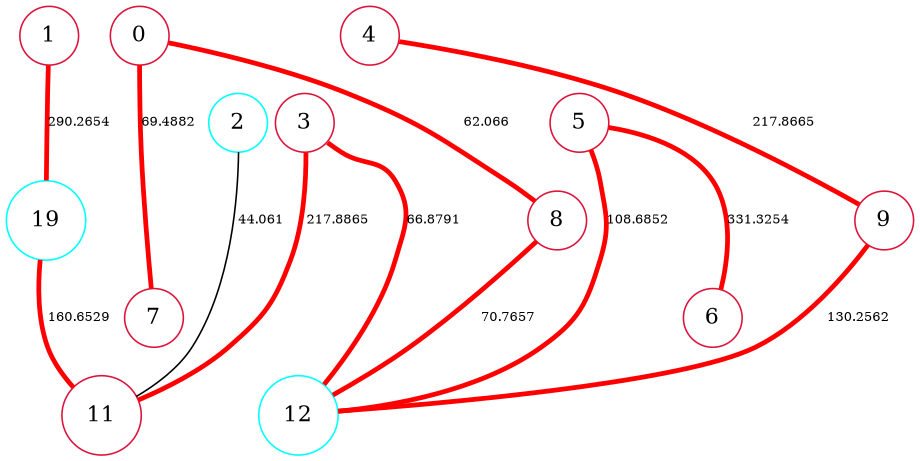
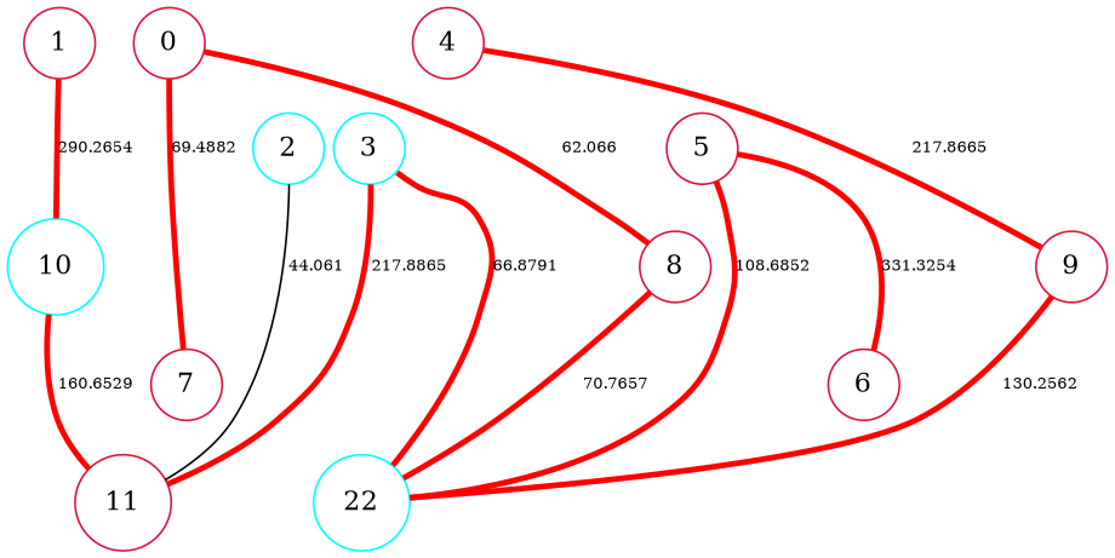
  graph {
    node [color=crimson shape=circle]
    edge [color=red fontsize=8 penwidth=3]
    n1 [label=0 width=0.05]
    n2 [label=7 width=0.05]
    n3 [label=8 width=0.05]
-   n4 [color=aqua label=12 width=0.05]
+   n4 [color=aqua label=22 width=0.05]
    n5 [label=1 width=0.05]
-   n6 [color=aqua label=19 width=0.05]
+   n6 [color=aqua label=10 width=0.05]
    n7 [label=11 width=0.05]
    n8 [color=aqua label=2 width=0.05]
-   n9 [label=3 width=0.05]
+   n9 [color=aqua label=3 width=0.05]
    n10 [label=4 width=0.05]
    n11 [label=9 width=0.05]
    n12 [label=5 width=0.05]
    n13 [label=6 width=0.05]
    n1 -- n2 [label=69.4882 weight=-68488]
    n1 -- n3 [label=62.066 weight=-61066]
    n3 -- n4 [label=70.7657 weight=-69765]
    n5 -- n6 [label=290.2654 weight=-289265]
    n6 -- n7 [label=160.6529 weight=-159652]
    n8 -- n7 [label=44.061 weight=-43061 color="" penwidth=""]
    n9 -- n4 [label=66.8791 weight=-65879]
    n9 -- n7 [label=217.8865 weight=-216866]
    n10 -- n11 [label=217.8665 weight=-409320]
    n11 -- n4 [label=130.2562 weight=-129256]
    n12 -- n4 [label=108.6852 weight=-107685]
    n12 -- n13 [label=331.3254 weight=-330325]
  }
